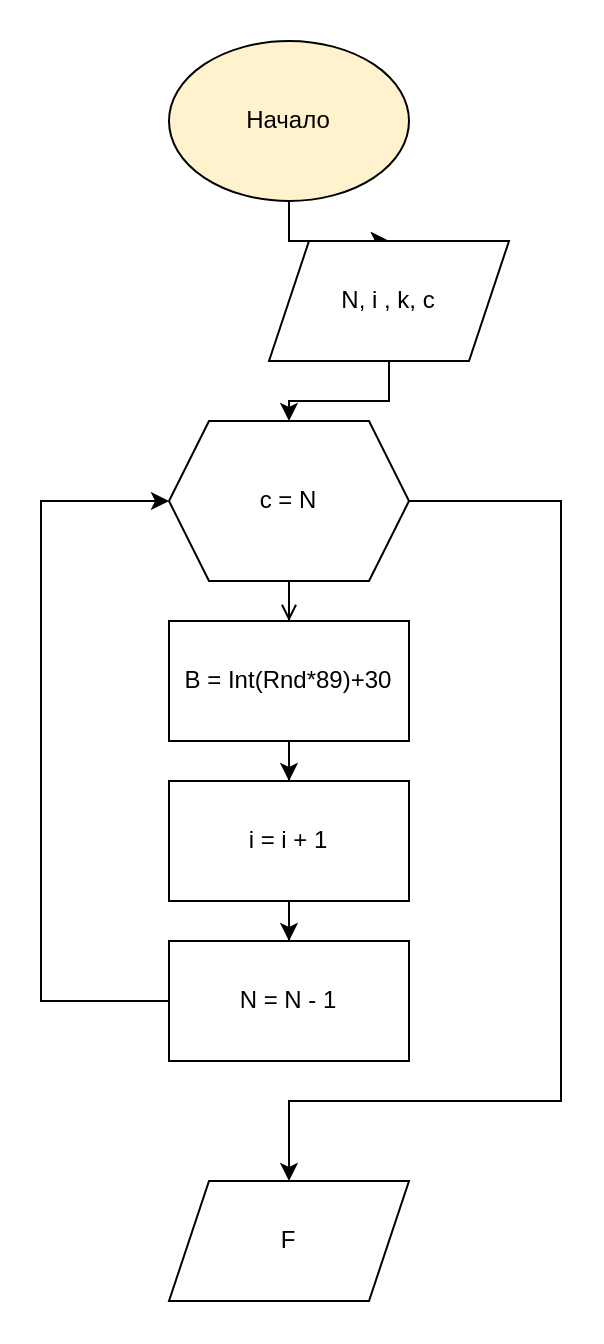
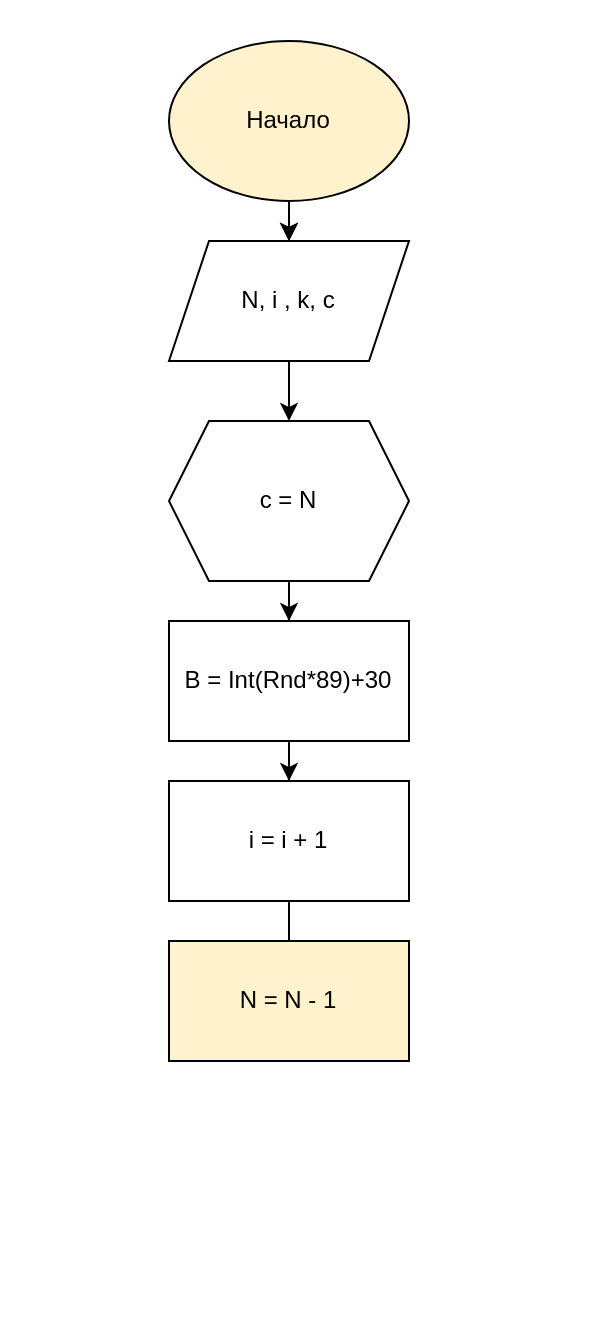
  <mxCell id="0" />
  <mxCell id="1" parent="0" />
- <mxCell id="2" style="edgeStyle=orthogonalEdgeStyle;rounded=0;orthogonalLoop=1;jettySize=auto;html=1;endArrow=open;" edge="1" parent="1" source="4" target="11"><mxGeometry relative="1" as="geometry"><mxPoint x="150" y="350" as="targetPoint" /></mxGeometry></mxCell>
- <mxCell id="3" style="edgeStyle=orthogonalEdgeStyle;rounded=0;orthogonalLoop=1;jettySize=auto;html=1;" edge="1" parent="1" source="4" target="16"><mxGeometry relative="1" as="geometry"><mxPoint x="270" y="250" as="targetPoint" /><Array as="points"><mxPoint x="280" y="250" /><mxPoint x="280" y="550" /><mxPoint x="144" y="550" /></Array></mxGeometry></mxCell>
+ <mxCell id="2" style="edgeStyle=orthogonalEdgeStyle;rounded=0;orthogonalLoop=1;jettySize=auto;html=1;" edge="1" parent="1" source="4" target="11"><mxGeometry relative="1" as="geometry"><mxPoint x="150" y="350" as="targetPoint" /></mxGeometry></mxCell>
  <mxCell id="4" value="c = N" style="shape=hexagon;perimeter=hexagonPerimeter2;whiteSpace=wrap;html=1;fixedSize=1;" vertex="1" parent="1"><mxGeometry x="84" y="210" width="120" height="80" as="geometry" /></mxCell>
  <mxCell id="5" style="edgeStyle=orthogonalEdgeStyle;rounded=0;orthogonalLoop=1;jettySize=auto;html=1;" edge="1" parent="1" source="7" target="9"><mxGeometry relative="1" as="geometry"><mxPoint x="144" y="140" as="targetPoint" /></mxGeometry></mxCell>
  <mxCell id="6" value="" style="edgeStyle=orthogonalEdgeStyle;rounded=0;orthogonalLoop=1;jettySize=auto;html=1;" edge="1" parent="1" source="7" target="9"><mxGeometry relative="1" as="geometry" /></mxCell>
  <mxCell id="7" value="Начало" style="ellipse;whiteSpace=wrap;html=1;fillColor=#fff2cc;" vertex="1" parent="1"><mxGeometry x="84" width="120" height="80" as="geometry" y="20" /></mxCell>
  <mxCell id="8" style="edgeStyle=orthogonalEdgeStyle;rounded=0;orthogonalLoop=1;jettySize=auto;html=1;" edge="1" parent="1" source="9" target="4"><mxGeometry relative="1" as="geometry" /></mxCell>
- <mxCell id="9" value="N, i , k, c" style="shape=parallelogram;perimeter=parallelogramPerimeter;whiteSpace=wrap;html=1;fixedSize=1;" vertex="1" parent="1"><mxGeometry x="134" y="120" width="120" height="60" as="geometry" /></mxCell>
+ <mxCell id="9" value="N, i , k, c" style="shape=parallelogram;perimeter=parallelogramPerimeter;whiteSpace=wrap;html=1;fixedSize=1;" vertex="1" parent="1"><mxGeometry x="84" y="120" width="120" height="60" as="geometry" /></mxCell>
  <mxCell id="10" style="edgeStyle=orthogonalEdgeStyle;rounded=0;orthogonalLoop=1;jettySize=auto;html=1;" edge="1" parent="1" source="11" target="13"><mxGeometry relative="1" as="geometry"><mxPoint x="144" y="430" as="targetPoint" /></mxGeometry></mxCell>
  <mxCell id="11" value="B = Int(Rnd*89)+30" style="rounded=0;whiteSpace=wrap;html=1;" vertex="1" parent="1"><mxGeometry x="84" y="310" width="120" height="60" as="geometry" /></mxCell>
- <mxCell id="12" style="edgeStyle=orthogonalEdgeStyle;rounded=0;orthogonalLoop=1;jettySize=auto;html=1;" edge="1" parent="1" source="13" target="15"><mxGeometry relative="1" as="geometry"><mxPoint x="144" y="500" as="targetPoint" /></mxGeometry></mxCell>
+ <mxCell id="12" style="edgeStyle=orthogonalEdgeStyle;rounded=0;orthogonalLoop=1;jettySize=auto;html=1;endArrow=none;" edge="1" parent="1" source="13" target="15"><mxGeometry relative="1" as="geometry"><mxPoint x="144" y="500" as="targetPoint" /></mxGeometry></mxCell>
  <mxCell id="13" value="i = i + 1" style="rounded=0;whiteSpace=wrap;html=1;" vertex="1" parent="1"><mxGeometry x="84" y="390" width="120" height="60" as="geometry" /></mxCell>
- <mxCell id="14" style="edgeStyle=orthogonalEdgeStyle;rounded=0;orthogonalLoop=1;jettySize=auto;html=1;entryX=0;entryY=0.5;entryDx=0;entryDy=0;" edge="1" parent="1" source="15" target="4"><mxGeometry relative="1" as="geometry"><Array as="points"><mxPoint x="20" y="500" /><mxPoint x="20" y="250" /></Array></mxGeometry></mxCell>
- <mxCell id="15" value="N = N - 1" style="rounded=0;whiteSpace=wrap;html=1;" vertex="1" parent="1"><mxGeometry x="84" y="470" width="120" height="60" as="geometry" /></mxCell>
- <mxCell id="16" value="F" style="shape=parallelogram;perimeter=parallelogramPerimeter;whiteSpace=wrap;html=1;fixedSize=1;" vertex="1" parent="1"><mxGeometry x="84" y="590" width="120" height="60" as="geometry" /></mxCell>
+ <mxCell id="15" value="N = N - 1" style="rounded=0;whiteSpace=wrap;html=1;fillColor=#fff2cc;" vertex="1" parent="1"><mxGeometry x="84" y="470" width="120" height="60" as="geometry" /></mxCell>
